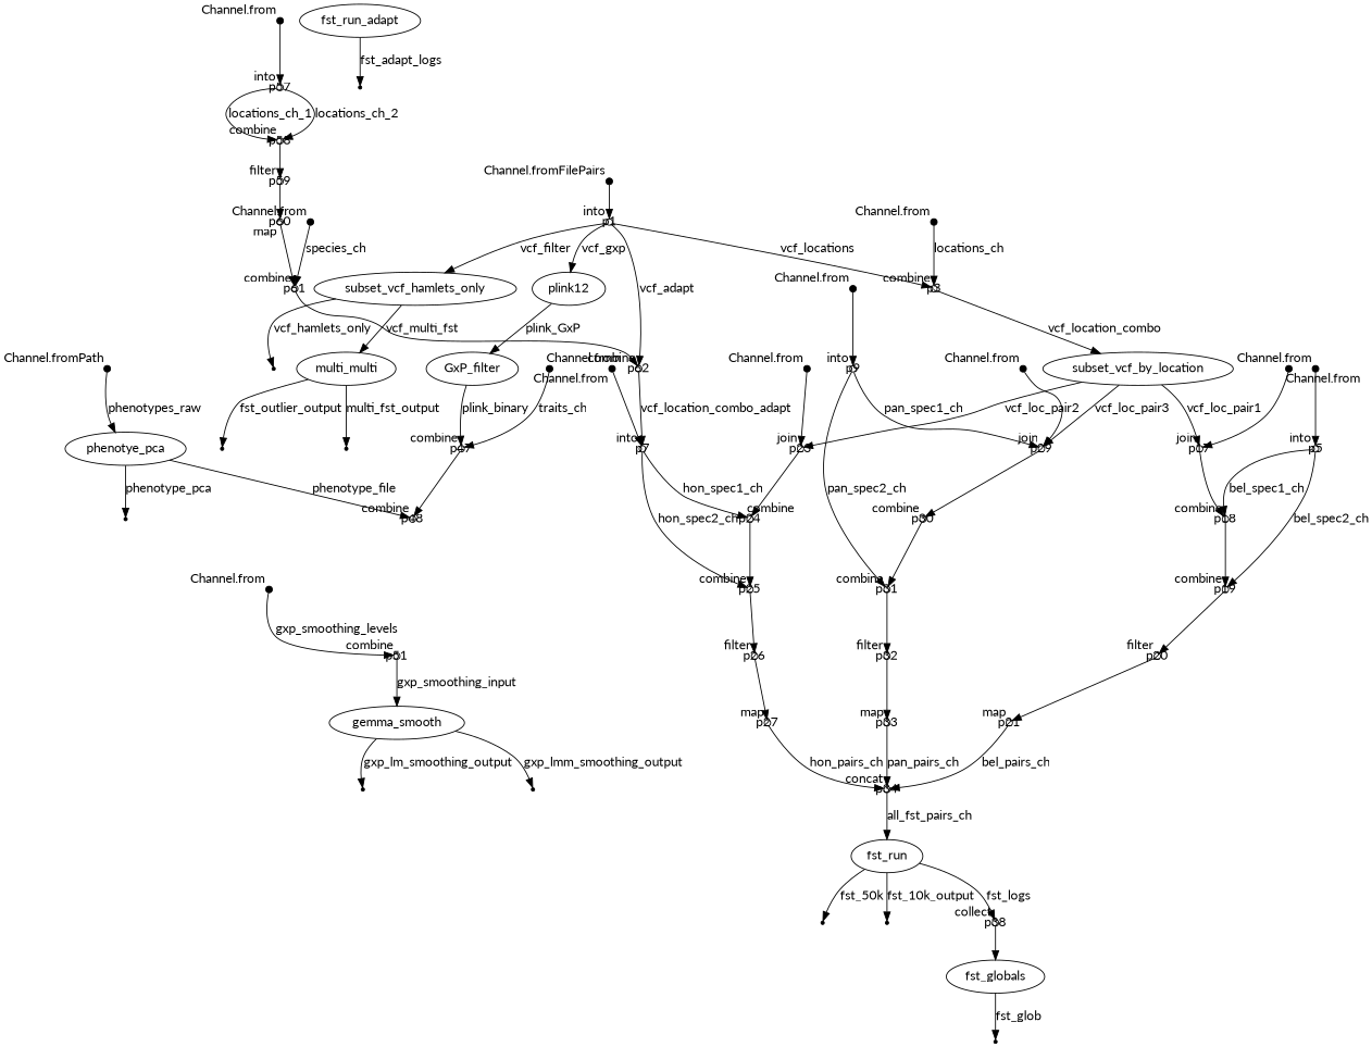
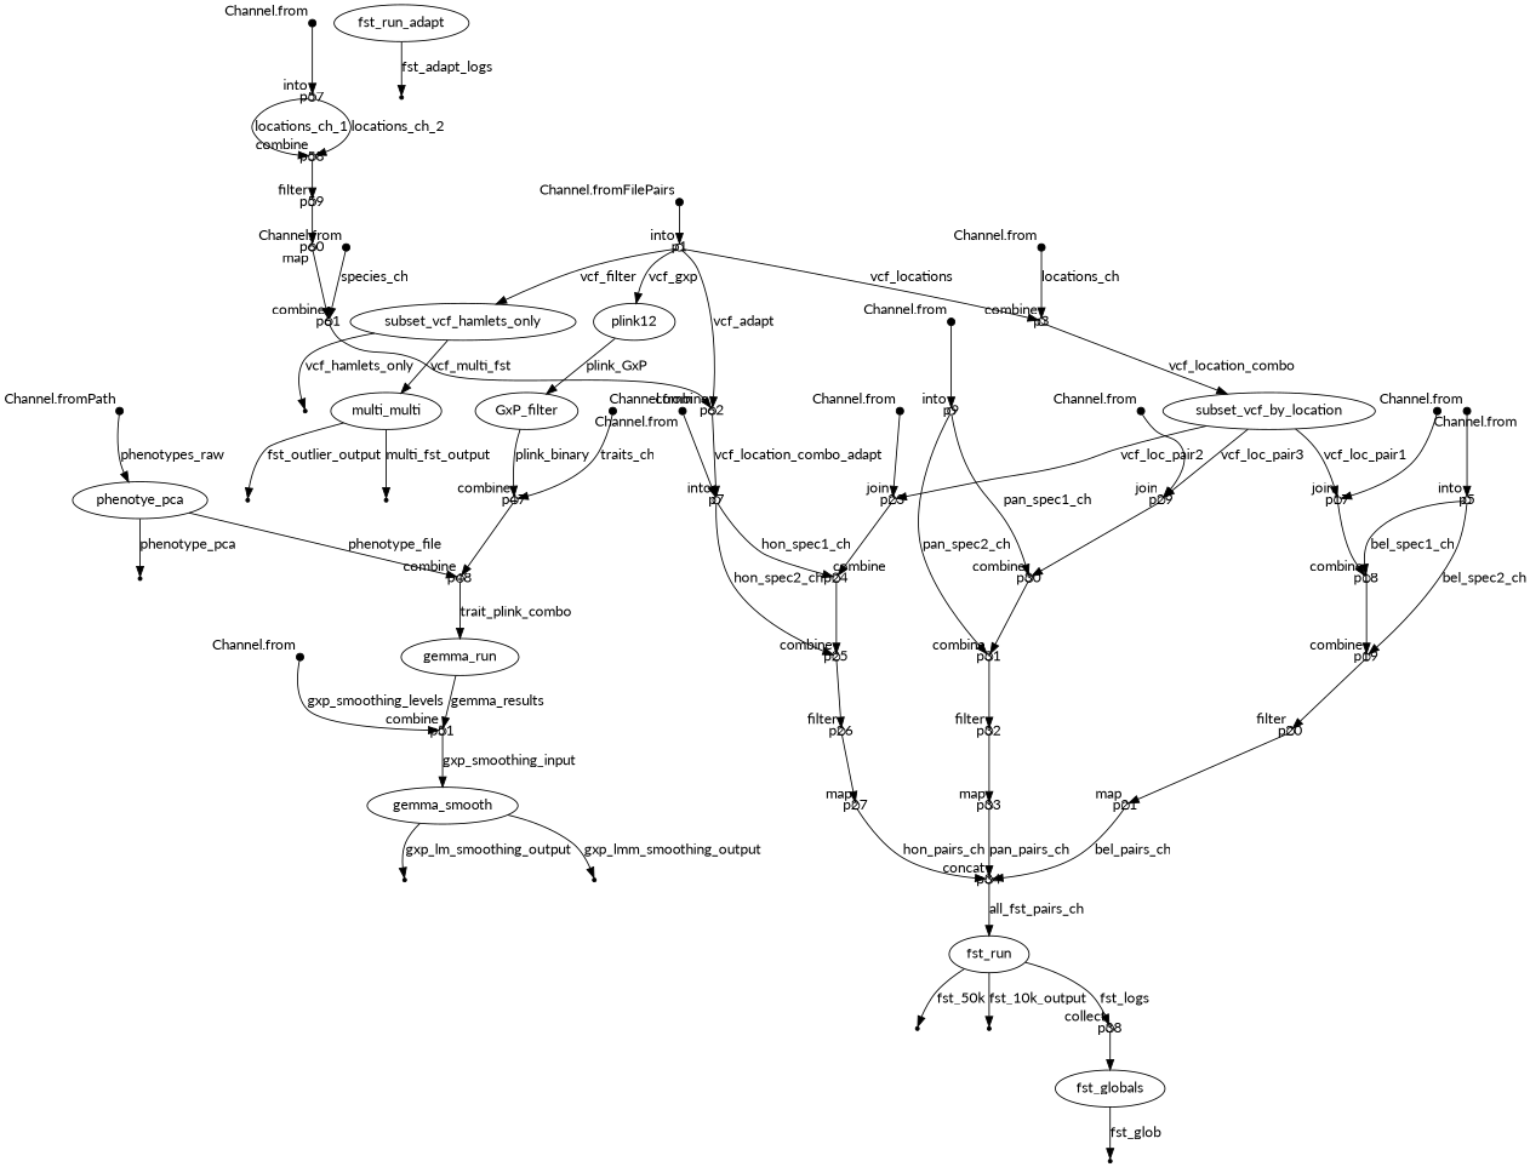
  digraph {
    fontname=Lato
    node [fixedsize=true fontname=Lato shape=circle]
    edge [fontname=Lato]
    p0 [shape=point width=0.1 xlabel="Channel.fromFilePairs"]
    p1 [width=0.1 xlabel=into]
    n3 [label=plink12 fixedsize="" shape=""]
    p62 [width=0.1 xlabel=combine]
    p3 [width=0.1 xlabel=combine]
    n6 [label=subset_vcf_hamlets_only fixedsize="" shape=""]
    n7 [label=GxP_filter fixedsize="" shape=""]
    p7 [width=0.1 xlabel=into]
    n9 [label=subset_vcf_by_location fixedsize="" shape=""]
    p12 [shape=point fixedsize=""]
    n11 [label=multi_multi fixedsize="" shape=""]
    p47 [width=0.1 xlabel=combine]
    n13 [label=fst_run_adapt fixedsize="" shape=""]
    p64 [shape=point fixedsize=""]
    p17 [width=0.1 xlabel=join]
    p23 [width=0.1 xlabel=join]
    p29 [width=0.1 xlabel=join]
    p15 [shape=point fixedsize=""]
    p14 [shape=point fixedsize=""]
    p2 [shape=point width=0.1 xlabel="Channel.from"]
    p18 [width=0.1 xlabel=combine]
    p24 [width=0.1 xlabel=combine]
    p30 [width=0.1 xlabel=combine]
    p4 [shape=point width=0.1 xlabel="Channel.from"]
    p5 [width=0.1 xlabel=into]
    p19 [width=0.1 xlabel=combine]
    p20 [width=0.1 xlabel=filter]
    p21 [width=0.1 xlabel=map]
    p6 [shape=point width=0.1 xlabel="Channel.from"]
    p25 [width=0.1 xlabel=combine]
    p26 [width=0.1 xlabel=filter]
    p27 [width=0.1 xlabel=map]
    p8 [shape=point width=0.1 xlabel="Channel.from"]
    p9 [width=0.1 xlabel=into]
    p31 [width=0.1 xlabel=combine]
    p32 [width=0.1 xlabel=filter]
    p33 [width=0.1 xlabel=map]
    p16 [shape=point width=0.1 xlabel="Channel.from"]
    p34 [width=0.1 xlabel=concat]
    n40 [label=fst_run fixedsize="" shape=""]
    p37 [shape=point fixedsize=""]
    p36 [shape=point fixedsize=""]
    p38 [width=0.1 xlabel=collect]
    p22 [shape=point width=0.1 xlabel="Channel.from"]
    p28 [shape=point width=0.1 xlabel="Channel.from"]
    n46 [label=fst_globals fixedsize="" shape=""]
    p40 [shape=point fixedsize=""]
    p48 [width=0.1 xlabel=combine]
+   n49 [label=gemma_run fixedsize="" shape=""]
    p43 [shape=point width=0.1 xlabel="Channel.fromPath"]
    n51 [label=phenotye_pca fixedsize="" shape=""]
    p45 [shape=point fixedsize=""]
    p51 [width=0.1 xlabel=combine]
    p46 [shape=point width=0.1 xlabel="Channel.from"]
    n55 [label=gemma_smooth fixedsize="" shape=""]
    p54 [shape=point fixedsize=""]
    p53 [shape=point fixedsize=""]
    p50 [shape=point width=0.1 xlabel="Channel.from"]
    p55 [shape=point width=0.1 xlabel="Channel.from"]
    p61 [width=0.1 xlabel=combine]
    p56 [shape=point width=0.1 xlabel="Channel.from"]
    p57 [width=0.1 xlabel=into]
    p58 [width=0.1 xlabel=combine]
    p59 [width=0.1 xlabel=filter]
    p60 [width=0.1 xlabel=map]
    p0 -> p1
    p1 -> n3 [label=vcf_gxp]
    p1 -> p62 [label=vcf_adapt]
    p1 -> p3 [label=vcf_locations]
    p1 -> n6 [label=vcf_filter]
    n3 -> n7 [label=plink_GxP]
    p62 -> p7 [label=vcf_location_combo_adapt]
    p3 -> n9 [label=vcf_location_combo]
    n6 -> p12 [label=vcf_hamlets_only]
    n6 -> n11 [label=vcf_multi_fst]
    n7 -> p47 [label=plink_binary]
    p7 -> p24 [label=hon_spec1_ch]
    p7 -> p25 [label=hon_spec2_ch]
    n9 -> p17 [label=vcf_loc_pair1]
    n9 -> p23 [label=vcf_loc_pair2]
    n9 -> p29 [label=vcf_loc_pair3]
    n11 -> p15 [label=multi_fst_output]
    n11 -> p14 [label=fst_outlier_output]
    p47 -> p48
    n13 -> p64 [label=fst_adapt_logs]
    p17 -> p18
    p23 -> p24
    p29 -> p30
    p2 -> p3 [label=locations_ch]
    p18 -> p19
    p24 -> p25
    p30 -> p31
    p4 -> p5
    p5 -> p18 [label=bel_spec1_ch]
    p5 -> p19 [label=bel_spec2_ch]
    p19 -> p20
    p20 -> p21
    p21 -> p34 [label=bel_pairs_ch]
    p6 -> p7
    p25 -> p26
    p26 -> p27
    p27 -> p34 [label=hon_pairs_ch]
    p8 -> p9
-   p9 -> p29 [label=pan_spec1_ch]
+   p9 -> p30 [label=pan_spec1_ch]
    p9 -> p31 [label=pan_spec2_ch]
    p31 -> p32
    p32 -> p33
    p33 -> p34 [label=pan_pairs_ch]
    p16 -> p17
    p34 -> n40 [label=all_fst_pairs_ch]
    n40 -> p37 [label=fst_50k]
    n40 -> p36 [label=fst_10k_output]
    n40 -> p38 [label=fst_logs]
    p38 -> n46
    p22 -> p23
    p28 -> p29
    n46 -> p40 [label=fst_glob]
+   p48 -> n49 [label=trait_plink_combo]
+   n49 -> p51 [label=gemma_results]
    p43 -> n51 [label=phenotypes_raw]
    n51 -> p48 [label=phenotype_file]
    n51 -> p45 [label=phenotype_pca]
    p51 -> n55 [label=gxp_smoothing_input]
    p46 -> p47 [label=traits_ch]
    n55 -> p54 [label=gxp_lm_smoothing_output]
    n55 -> p53 [label=gxp_lmm_smoothing_output]
    p50 -> p51 [label=gxp_smoothing_levels]
    p55 -> p61 [label=species_ch]
    p61 -> p62
    p56 -> p57
    p57 -> p58 [label=locations_ch_1]
    p57 -> p58 [label=locations_ch_2]
    p58 -> p59
    p59 -> p60
    p60 -> p61
  }
